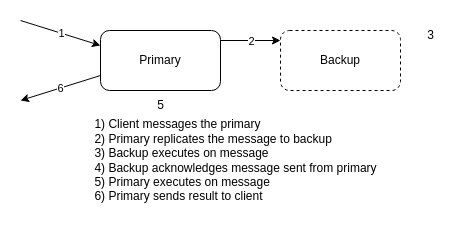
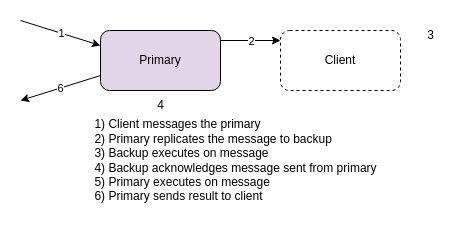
  <mxCell id="0" />
  <mxCell id="1" parent="0" />
- <mxCell id="2" value="Backup" style="rounded=1;whiteSpace=wrap;html=1;dashed=1;" vertex="1" parent="1"><mxGeometry x="280" y="30" width="120" height="60" as="geometry" /></mxCell>
- <mxCell id="3" value="Primary" style="rounded=1;whiteSpace=wrap;html=1;" vertex="1" parent="1"><mxGeometry x="100" y="30" width="120" height="60" as="geometry" /></mxCell>
+ <mxCell id="2" value="Client" style="rounded=1;whiteSpace=wrap;html=1;dashed=1;" vertex="1" parent="1"><mxGeometry x="280" y="30" width="120" height="60" as="geometry" /></mxCell>
+ <mxCell id="3" value="Primary" style="rounded=1;whiteSpace=wrap;html=1;fillColor=#e1d5e7;" vertex="1" parent="1"><mxGeometry x="100" y="30" width="120" height="60" as="geometry" /></mxCell>
  <mxCell id="4" value="" style="endArrow=classic;html=1;rounded=0;entryX=0;entryY=0.25;entryDx=0;entryDy=0;" edge="1" parent="1" target="3"><mxGeometry relative="1" as="geometry"><mxPoint x="20" y="20" as="sourcePoint" /><mxPoint x="160" y="210" as="targetPoint" /></mxGeometry></mxCell>
  <mxCell id="5" value="1" style="edgeLabel;resizable=0;html=1;;align=center;verticalAlign=middle;" connectable="0" vertex="1" parent="4"><mxGeometry relative="1" as="geometry" /></mxCell>
  <mxCell id="6" value="" style="endArrow=classic;html=1;rounded=0;" edge="1" parent="1"><mxGeometry relative="1" as="geometry"><mxPoint x="220" y="40" as="sourcePoint" /><mxPoint x="280" y="40" as="targetPoint" /></mxGeometry></mxCell>
  <mxCell id="7" value="2" style="edgeLabel;resizable=0;html=1;;align=center;verticalAlign=middle;" connectable="0" vertex="1" parent="6"><mxGeometry relative="1" as="geometry" /></mxCell>
  <mxCell id="8" value="3" style="text;html=1;align=center;verticalAlign=middle;resizable=0;points=[];autosize=1;strokeColor=none;fillColor=none;" vertex="1" parent="1"><mxGeometry x="415" y="20" width="30" height="30" as="geometry" /></mxCell>
- <mxCell id="9" value="5" style="text;html=1;align=center;verticalAlign=middle;resizable=0;points=[];autosize=1;strokeColor=none;fillColor=none;" vertex="1" parent="1"><mxGeometry x="145" y="90" width="30" height="30" as="geometry" /></mxCell>
+ <mxCell id="9" value="4" style="text;html=1;align=center;verticalAlign=middle;resizable=0;points=[];autosize=1;strokeColor=none;fillColor=none;" vertex="1" parent="1"><mxGeometry x="145" y="90" width="30" height="30" as="geometry" /></mxCell>
  <mxCell id="10" value="" style="endArrow=classic;html=1;rounded=0;exitX=0;exitY=0.75;exitDx=0;exitDy=0;" edge="1" parent="1" source="3"><mxGeometry relative="1" as="geometry"><mxPoint x="10" y="90" as="sourcePoint" /><mxPoint x="20" y="100" as="targetPoint" /></mxGeometry></mxCell>
  <mxCell id="11" value="6" style="edgeLabel;resizable=0;html=1;;align=center;verticalAlign=middle;" connectable="0" vertex="1" parent="10"><mxGeometry relative="1" as="geometry" /></mxCell>
  <mxCell id="12" value="&lt;div&gt;&lt;/div&gt;&lt;div&gt;&lt;/div&gt;&lt;div&gt;&lt;/div&gt;&lt;div&gt;&lt;/div&gt;&lt;div&gt;&lt;/div&gt;" style="text;html=1;align=center;verticalAlign=middle;resizable=0;points=[];autosize=1;strokeColor=none;fillColor=none;" vertex="1" parent="1"><mxGeometry x="40" y="128" width="20" height="10" as="geometry" /></mxCell>
  <mxCell id="13" value="&lt;div style=&quot;text-align: left;&quot;&gt;&lt;span style=&quot;background-color: transparent; color: light-dark(rgb(0, 0, 0), rgb(255, 255, 255));&quot;&gt;1) Client messages the primary&lt;/span&gt;&lt;/div&gt;&lt;div style=&quot;text-align: left;&quot;&gt;2) Primary replicates the message to backup&lt;/div&gt;&lt;div style=&quot;text-align: left;&quot;&gt;3) Backup executes on message&lt;/div&gt;&lt;div style=&quot;text-align: left;&quot;&gt;4) Backup acknowledges message sent from primary&lt;/div&gt;&lt;div style=&quot;text-align: left;&quot;&gt;5) Primary executes on message&lt;/div&gt;&lt;div style=&quot;text-align: left;&quot;&gt;6) Primary sends result to client&lt;/div&gt;" style="text;html=1;align=center;verticalAlign=middle;resizable=0;points=[];autosize=1;strokeColor=none;fillColor=none;" vertex="1" parent="1"><mxGeometry x="80" y="110" width="310" height="100" as="geometry" /></mxCell>
